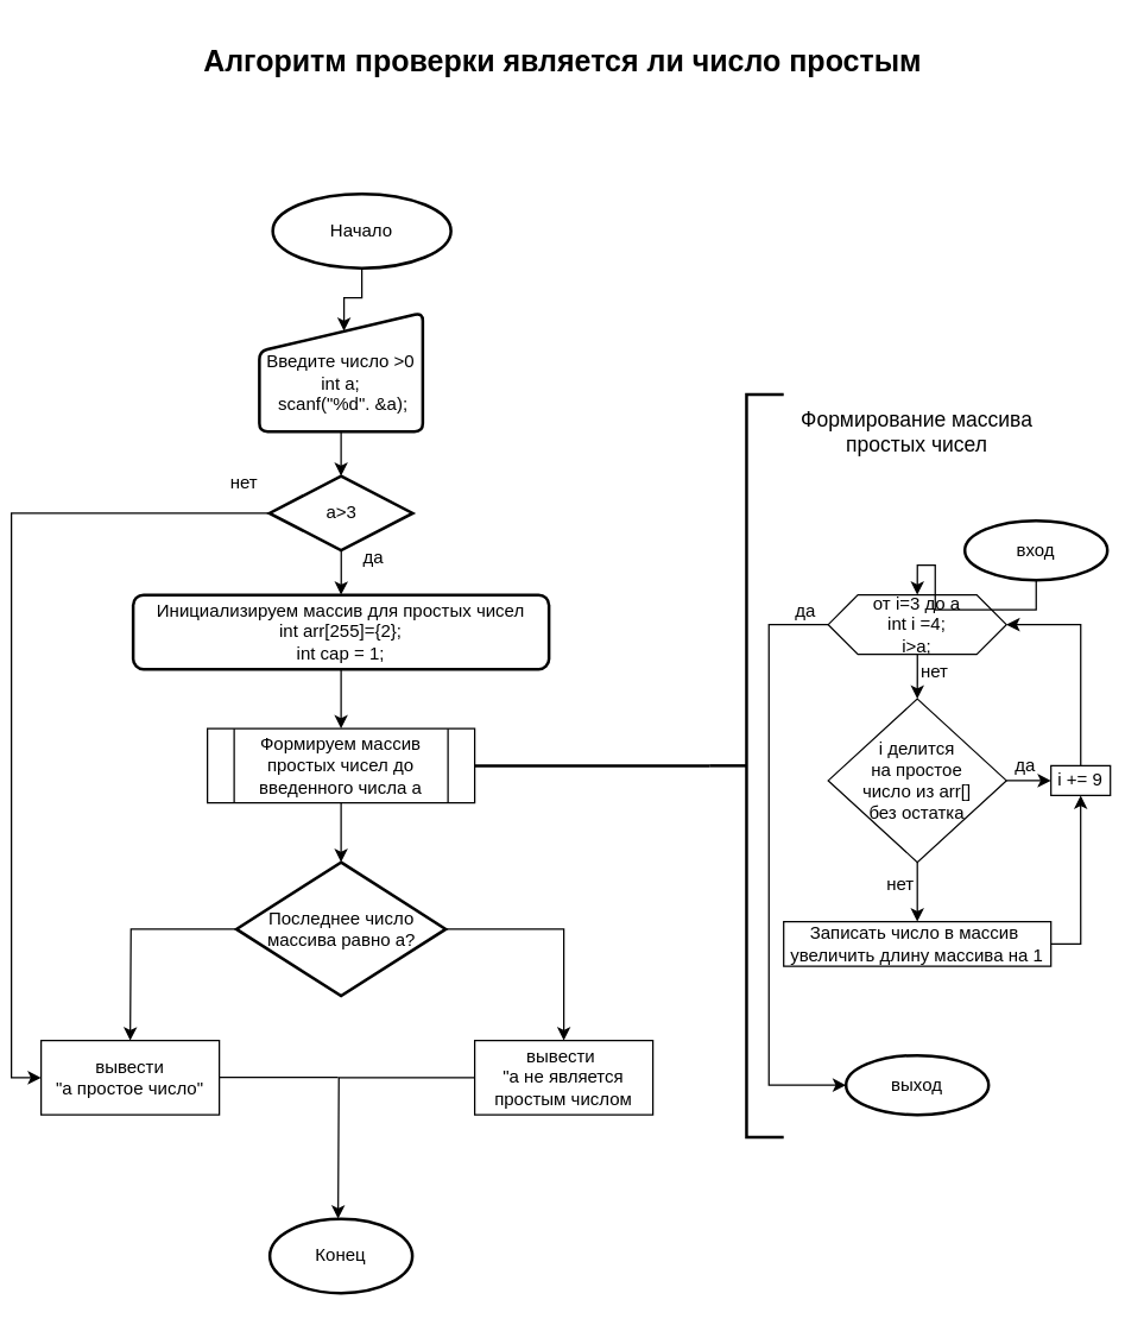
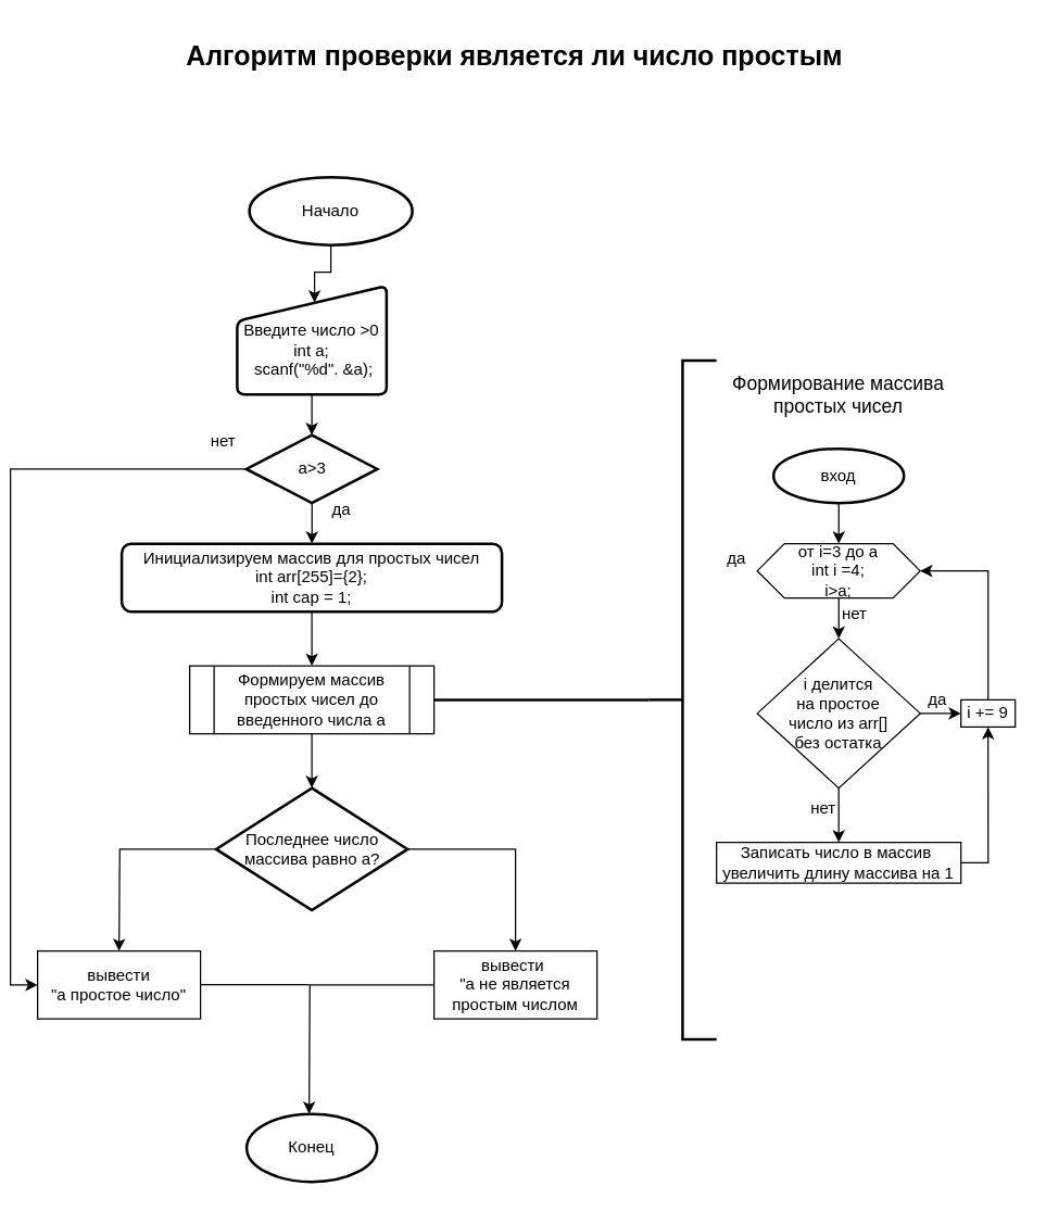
  <mxCell id="0" />
  <mxCell id="1" parent="0" />
  <mxCell id="2" style="edgeStyle=orthogonalEdgeStyle;rounded=0;orthogonalLoop=1;jettySize=auto;html=1;entryX=0.518;entryY=0.154;entryDx=0;entryDy=0;entryPerimeter=0;" edge="1" parent="1" source="3" target="5"><mxGeometry relative="1" as="geometry" /></mxCell>
  <mxCell id="3" value="Начало" style="strokeWidth=2;html=1;shape=mxgraph.flowchart.start_1;whiteSpace=wrap;" vertex="1" parent="1"><mxGeometry x="176" y="130" width="120" height="50" as="geometry" /></mxCell>
  <mxCell id="4" style="edgeStyle=orthogonalEdgeStyle;rounded=0;orthogonalLoop=1;jettySize=auto;html=1;entryX=0.5;entryY=0;entryDx=0;entryDy=0;entryPerimeter=0;" edge="1" parent="1" source="5" target="11"><mxGeometry relative="1" as="geometry" /></mxCell>
  <mxCell id="5" value="&lt;br&gt;Введите число &amp;gt;0&lt;br&gt;int a;&lt;br&gt;&amp;nbsp;scanf(&quot;%d&quot;. &amp;amp;a);" style="html=1;strokeWidth=2;shape=manualInput;whiteSpace=wrap;rounded=1;size=26;arcSize=11;" vertex="1" parent="1"><mxGeometry x="167" y="210" width="110" height="80" as="geometry" /></mxCell>
  <mxCell id="6" value="&lt;font style=&quot;font-size: 20px&quot;&gt;Алгоритм проверки является ли число простым&lt;/font&gt;" style="text;strokeColor=none;fillColor=none;html=1;fontSize=24;fontStyle=1;verticalAlign=middle;align=center;" vertex="1" parent="1"><mxGeometry x="101" y="20" width="540" height="40" as="geometry" /></mxCell>
  <mxCell id="7" style="edgeStyle=orthogonalEdgeStyle;rounded=0;orthogonalLoop=1;jettySize=auto;html=1;entryX=0.5;entryY=0;entryDx=0;entryDy=0;" edge="1" parent="1" source="8"><mxGeometry relative="1" as="geometry"><mxPoint x="222" y="490" as="targetPoint" /></mxGeometry></mxCell>
  <mxCell id="8" value="Инициализируем массив для простых чисел&lt;br&gt;int arr[255]={2};&lt;br&gt;int cap = 1;" style="rounded=1;whiteSpace=wrap;html=1;absoluteArcSize=1;arcSize=14;strokeWidth=2;" vertex="1" parent="1"><mxGeometry x="82" y="400" width="280" height="50" as="geometry" /></mxCell>
  <mxCell id="9" style="edgeStyle=orthogonalEdgeStyle;rounded=0;orthogonalLoop=1;jettySize=auto;html=1;entryX=0.5;entryY=0;entryDx=0;entryDy=0;" edge="1" parent="1" source="11" target="8"><mxGeometry relative="1" as="geometry" /></mxCell>
  <mxCell id="10" style="edgeStyle=orthogonalEdgeStyle;rounded=0;orthogonalLoop=1;jettySize=auto;html=1;entryX=0;entryY=0.5;entryDx=0;entryDy=0;" edge="1" parent="1" source="11" target="19"><mxGeometry relative="1" as="geometry" /></mxCell>
  <mxCell id="11" value="a&amp;gt;3" style="strokeWidth=2;html=1;shape=mxgraph.flowchart.decision;whiteSpace=wrap;" vertex="1" parent="1"><mxGeometry x="173.75" y="320" width="96.5" height="50" as="geometry" /></mxCell>
  <mxCell id="12" value="да" style="text;html=1;strokeColor=none;align=center;verticalAlign=middle;whiteSpace=wrap;rounded=0;imageAlign=center;" vertex="1" parent="1"><mxGeometry x="219" y="360" width="50" height="30" as="geometry" /></mxCell>
  <mxCell id="13" value="нет" style="text;html=1;strokeColor=none;align=center;verticalAlign=middle;whiteSpace=wrap;rounded=0;imageAlign=center;" vertex="1" parent="1"><mxGeometry x="132" y="310" width="50" height="30" as="geometry" /></mxCell>
  <mxCell id="14" style="edgeStyle=orthogonalEdgeStyle;rounded=0;orthogonalLoop=1;jettySize=auto;html=1;" edge="1" parent="1" source="16"><mxGeometry relative="1" as="geometry"><mxPoint x="80" y="700" as="targetPoint" /></mxGeometry></mxCell>
  <mxCell id="15" style="edgeStyle=orthogonalEdgeStyle;rounded=0;orthogonalLoop=1;jettySize=auto;html=1;entryX=0.5;entryY=0;entryDx=0;entryDy=0;" edge="1" parent="1" source="16" target="21"><mxGeometry relative="1" as="geometry" /></mxCell>
  <mxCell id="16" value="Последнее число массива равно a?" style="strokeWidth=2;html=1;shape=mxgraph.flowchart.decision;whiteSpace=wrap;" vertex="1" parent="1"><mxGeometry x="151.5" y="580" width="141" height="90" as="geometry" /></mxCell>
  <mxCell id="17" style="edgeStyle=orthogonalEdgeStyle;rounded=0;orthogonalLoop=1;jettySize=auto;html=1;entryX=0.5;entryY=0;entryDx=0;entryDy=0;entryPerimeter=0;" edge="1" parent="1" source="18" target="16"><mxGeometry relative="1" as="geometry" /></mxCell>
  <mxCell id="18" value="&lt;span&gt;Формируем массив простых чисел до введенного числа а&lt;/span&gt;" style="shape=process;whiteSpace=wrap;html=1;backgroundOutline=1;fillColor=none;" vertex="1" parent="1"><mxGeometry x="132" y="490" width="180" height="50" as="geometry" /></mxCell>
  <mxCell id="19" value="вывести &lt;br&gt;&quot;a простое число&quot;" style="rounded=0;whiteSpace=wrap;html=1;fillColor=none;" vertex="1" parent="1"><mxGeometry x="20" y="700" width="120" height="50" as="geometry" /></mxCell>
  <mxCell id="20" style="edgeStyle=orthogonalEdgeStyle;rounded=0;orthogonalLoop=1;jettySize=auto;html=1;" edge="1" parent="1" source="21"><mxGeometry relative="1" as="geometry"><mxPoint x="220" y="820" as="targetPoint" /></mxGeometry></mxCell>
  <mxCell id="21" value="вывести&amp;nbsp;&lt;br&gt;&quot;а не является простым числом" style="rounded=0;whiteSpace=wrap;html=1;fillColor=none;" vertex="1" parent="1"><mxGeometry x="312" y="700" width="120" height="50" as="geometry" /></mxCell>
  <mxCell id="22" value="Конец" style="strokeWidth=2;html=1;shape=mxgraph.flowchart.start_1;whiteSpace=wrap;" vertex="1" parent="1"><mxGeometry x="174" y="820" width="96" height="50" as="geometry" /></mxCell>
  <mxCell id="23" value="" style="endArrow=none;html=1;" edge="1" parent="1"><mxGeometry width="50" height="50" relative="1" as="geometry"><mxPoint x="140" y="724.83" as="sourcePoint" /><mxPoint x="220" y="724.83" as="targetPoint" /></mxGeometry></mxCell>
  <mxCell id="24" value="&lt;font style=&quot;font-size: 14px&quot;&gt;Формирование массива простых чисел&lt;/font&gt;" style="text;html=1;strokeColor=none;fillColor=none;align=center;verticalAlign=middle;whiteSpace=wrap;rounded=0;strokeWidth=1;arcSize=15;imageHeight=24;" vertex="1" parent="1"><mxGeometry x="510.06" y="280" width="200" height="20" as="geometry" /></mxCell>
  <mxCell id="25" style="edgeStyle=orthogonalEdgeStyle;rounded=0;orthogonalLoop=1;jettySize=auto;html=1;entryX=0.5;entryY=0;entryDx=0;entryDy=0;" edge="1" parent="1" source="26" target="29"><mxGeometry relative="1" as="geometry" /></mxCell>
- <mxCell id="26" value="вход" style="strokeWidth=2;html=1;shape=mxgraph.flowchart.start_1;whiteSpace=wrap;" vertex="1" parent="1"><mxGeometry x="642.06" y="350" width="96" height="40" as="geometry" /></mxCell>
+ <mxCell id="26" value="вход" style="strokeWidth=2;html=1;shape=mxgraph.flowchart.start_1;whiteSpace=wrap;" vertex="1" parent="1"><mxGeometry x="562.06" y="330" width="96" height="40" as="geometry" /></mxCell>
  <mxCell id="27" style="edgeStyle=orthogonalEdgeStyle;rounded=0;orthogonalLoop=1;jettySize=auto;html=1;entryX=0.5;entryY=0;entryDx=0;entryDy=0;" edge="1" parent="1" source="29" target="32"><mxGeometry relative="1" as="geometry" /></mxCell>
- <mxCell id="28" style="edgeStyle=orthogonalEdgeStyle;rounded=0;orthogonalLoop=1;jettySize=auto;html=1;entryX=0;entryY=0.5;entryDx=0;entryDy=0;entryPerimeter=0;" edge="1" parent="1" source="29" target="37"><mxGeometry relative="1" as="geometry"><Array as="points"><mxPoint x="510.06" y="420" /><mxPoint x="510.06" y="730" /></Array></mxGeometry></mxCell>
  <mxCell id="29" value="от i=3 до a&lt;br&gt;int i =4;&lt;br&gt;i&amp;gt;a;" style="shape=hexagon;perimeter=hexagonPerimeter2;whiteSpace=wrap;html=1;fixedSize=1;strokeWidth=1;fillColor=none;" vertex="1" parent="1"><mxGeometry x="550.06" y="400" width="120" height="40" as="geometry" /></mxCell>
  <mxCell id="30" style="edgeStyle=orthogonalEdgeStyle;rounded=0;orthogonalLoop=1;jettySize=auto;html=1;entryX=0.5;entryY=0;entryDx=0;entryDy=0;" edge="1" parent="1" source="32" target="34"><mxGeometry relative="1" as="geometry" /></mxCell>
  <mxCell id="31" style="edgeStyle=orthogonalEdgeStyle;rounded=0;orthogonalLoop=1;jettySize=auto;html=1;exitX=1;exitY=0.5;exitDx=0;exitDy=0;entryX=0;entryY=0.5;entryDx=0;entryDy=0;" edge="1" parent="1" source="32" target="36"><mxGeometry relative="1" as="geometry" /></mxCell>
  <mxCell id="32" value="i делится &lt;br&gt;на простое &lt;br&gt;число из arr[] &lt;br&gt;без остатка" style="rhombus;whiteSpace=wrap;html=1;strokeWidth=1;fillColor=none;" vertex="1" parent="1"><mxGeometry x="550.06" y="470" width="120" height="110" as="geometry" /></mxCell>
  <mxCell id="33" style="edgeStyle=orthogonalEdgeStyle;rounded=0;orthogonalLoop=1;jettySize=auto;html=1;entryX=0.5;entryY=1;entryDx=0;entryDy=0;" edge="1" parent="1" source="34" target="36"><mxGeometry relative="1" as="geometry"><Array as="points"><mxPoint x="720.06" y="635" /></Array></mxGeometry></mxCell>
  <mxCell id="34" value="Записать число в массив&amp;nbsp;&lt;br&gt;увеличить длину массива на 1" style="rounded=0;whiteSpace=wrap;html=1;strokeWidth=1;fillColor=none;" vertex="1" parent="1"><mxGeometry x="520.06" y="620" width="180" height="30" as="geometry" /></mxCell>
  <mxCell id="35" style="edgeStyle=orthogonalEdgeStyle;rounded=0;orthogonalLoop=1;jettySize=auto;html=1;entryX=1;entryY=0.5;entryDx=0;entryDy=0;" edge="1" parent="1" source="36" target="29"><mxGeometry relative="1" as="geometry"><Array as="points"><mxPoint x="720.06" y="420" /></Array></mxGeometry></mxCell>
  <mxCell id="36" value="i += 9" style="rounded=0;whiteSpace=wrap;html=1;strokeWidth=1;fillColor=none;" vertex="1" parent="1"><mxGeometry x="700.06" y="515" width="40" height="20" as="geometry" /></mxCell>
- <mxCell id="37" value="выход" style="strokeWidth=2;html=1;shape=mxgraph.flowchart.start_1;whiteSpace=wrap;" vertex="1" parent="1"><mxGeometry x="562.06" y="710" width="96" height="40" as="geometry" /></mxCell>
  <mxCell id="38" value="да" style="text;html=1;strokeColor=none;align=center;verticalAlign=middle;whiteSpace=wrap;rounded=0;imageAlign=center;" vertex="1" parent="1"><mxGeometry x="510.06" y="396" width="50" height="30" as="geometry" /></mxCell>
  <mxCell id="39" value="нет" style="text;html=1;strokeColor=none;align=center;verticalAlign=middle;whiteSpace=wrap;rounded=0;imageAlign=center;" vertex="1" parent="1"><mxGeometry x="597.06" y="437" width="50" height="30" as="geometry" /></mxCell>
  <mxCell id="40" value="нет" style="text;html=1;strokeColor=none;align=center;verticalAlign=middle;whiteSpace=wrap;rounded=0;imageAlign=center;" vertex="1" parent="1"><mxGeometry x="574.06" y="580" width="50" height="30" as="geometry" /></mxCell>
  <mxCell id="41" value="да" style="text;html=1;strokeColor=none;align=center;verticalAlign=middle;whiteSpace=wrap;rounded=0;imageAlign=center;" vertex="1" parent="1"><mxGeometry x="658.06" y="500" width="50" height="30" as="geometry" /></mxCell>
  <mxCell id="42" value="" style="strokeWidth=2;html=1;shape=mxgraph.flowchart.annotation_2;align=left;labelPosition=right;pointerEvents=1;fillColor=none;" vertex="1" parent="1"><mxGeometry x="470.06" y="265" width="50" height="500" as="geometry" /></mxCell>
  <mxCell id="43" value="" style="endArrow=none;html=1;entryX=0;entryY=0.5;entryDx=0;entryDy=0;entryPerimeter=0;exitX=1;exitY=0.5;exitDx=0;exitDy=0;strokeWidth=2;" edge="1" parent="1" source="18" target="42"><mxGeometry width="50" height="50" relative="1" as="geometry"><mxPoint x="347" y="510" as="sourcePoint" /><mxPoint x="397" y="460" as="targetPoint" /></mxGeometry></mxCell>
